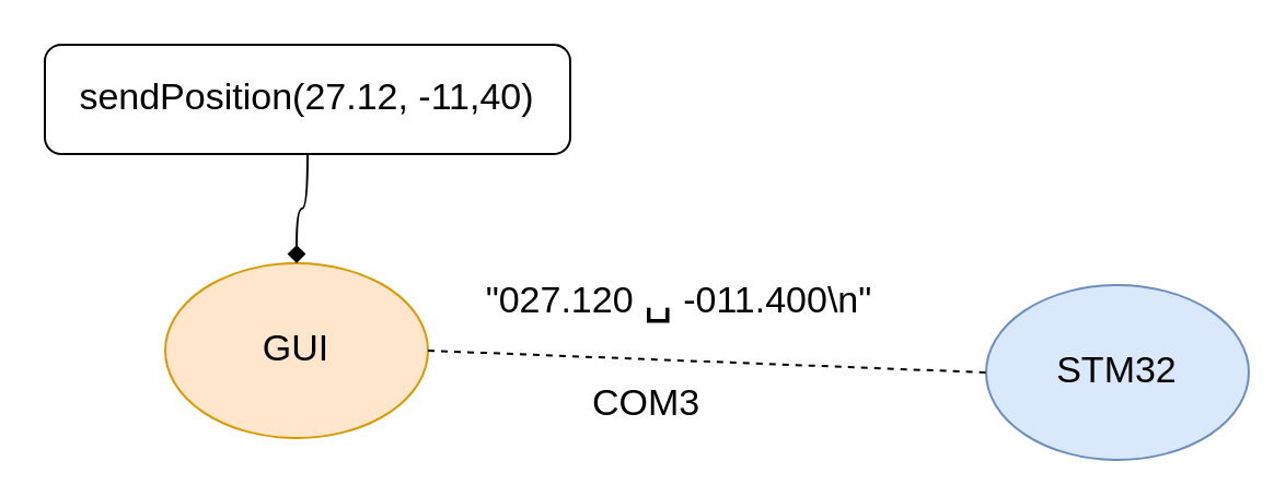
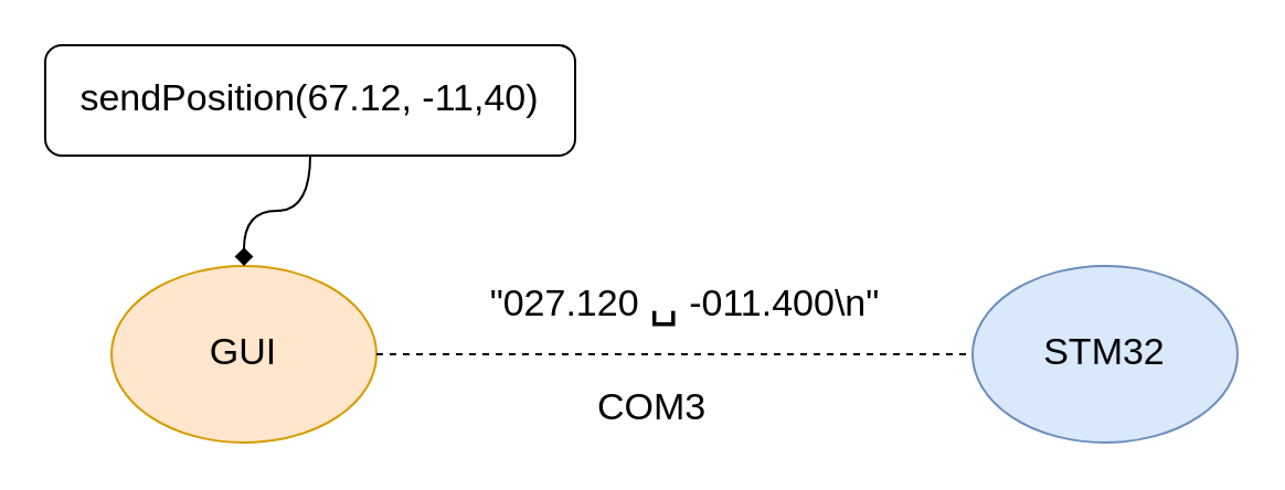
  <mxCell id="0" />
  <mxCell id="1" parent="0" />
- <mxCell id="2" value="&lt;font style=&quot;font-size: 17px;&quot;&gt;GUI&lt;/font&gt;" style="ellipse;whiteSpace=wrap;html=1;fillColor=#ffe6cc;strokeColor=#d79b00;" vertex="1" parent="1"><mxGeometry x="75" y="120" width="120" height="80" as="geometry" /></mxCell>
- <mxCell id="3" value="&lt;font style=&quot;font-size: 17px;&quot;&gt;STM32&lt;/font&gt;" style="ellipse;whiteSpace=wrap;html=1;fillColor=#dae8fc;strokeColor=#6c8ebf;" vertex="1" parent="1"><mxGeometry x="450" y="130" width="120" height="80" as="geometry" /></mxCell>
+ <mxCell id="2" value="&lt;font style=&quot;font-size: 17px;&quot;&gt;GUI&lt;/font&gt;" style="ellipse;whiteSpace=wrap;html=1;fillColor=#ffe6cc;strokeColor=#d79b00;" vertex="1" parent="1"><mxGeometry x="50" y="120" width="120" height="80" as="geometry" /></mxCell>
+ <mxCell id="3" value="&lt;font style=&quot;font-size: 17px;&quot;&gt;STM32&lt;/font&gt;" style="ellipse;whiteSpace=wrap;html=1;fillColor=#dae8fc;strokeColor=#6c8ebf;" vertex="1" parent="1"><mxGeometry x="440" y="120" width="120" height="80" as="geometry" /></mxCell>
  <mxCell id="4" value="" style="endArrow=none;dashed=1;html=1;rounded=0;exitX=1;exitY=0.5;exitDx=0;exitDy=0;entryX=0;entryY=0.5;entryDx=0;entryDy=0;" edge="1" parent="1" source="2" target="3"><mxGeometry width="50" height="50" relative="1" as="geometry"><mxPoint x="180" y="160" as="sourcePoint" /><mxPoint x="230" y="110" as="targetPoint" /></mxGeometry></mxCell>
  <mxCell id="5" value="&lt;font style=&quot;font-size: 17px;&quot;&gt;COM3&lt;/font&gt;" style="text;html=1;strokeColor=none;fillColor=none;align=center;verticalAlign=middle;whiteSpace=wrap;rounded=0;" vertex="1" parent="1"><mxGeometry x="265" y="170" width="60" height="30" as="geometry" /></mxCell>
  <mxCell id="6" style="edgeStyle=orthogonalEdgeStyle;rounded=0;orthogonalLoop=1;jettySize=auto;html=1;exitX=0.5;exitY=1;exitDx=0;exitDy=0;entryX=0.5;entryY=0;entryDx=0;entryDy=0;curved=1;endArrow=diamond;" edge="1" parent="1" source="7" target="2"><mxGeometry relative="1" as="geometry" /></mxCell>
- <mxCell id="7" value="&lt;font style=&quot;font-size: 17px;&quot;&gt;sendPosition(27.12, -11,40)&lt;/font&gt;" style="rounded=1;whiteSpace=wrap;html=1;" vertex="1" parent="1"><mxGeometry x="20" y="20" width="240" height="50" as="geometry" /></mxCell>
+ <mxCell id="7" value="&lt;font style=&quot;font-size: 17px;&quot;&gt;sendPosition(67.12, -11,40)&lt;/font&gt;" style="rounded=1;whiteSpace=wrap;html=1;" vertex="1" parent="1"><mxGeometry x="20" y="20" width="240" height="50" as="geometry" /></mxCell>
  <mxCell id="8" value="&lt;font style=&quot;font-size: 17px;&quot;&gt;&quot;027.120 &lt;/font&gt;&lt;font style=&quot;font-size: 21px;&quot;&gt;␣&lt;/font&gt;&lt;font style=&quot;font-size: 17px;&quot;&gt; -011.400\n&quot;&lt;/font&gt;" style="text;html=1;strokeColor=none;fillColor=none;align=center;verticalAlign=middle;whiteSpace=wrap;rounded=0;" vertex="1" parent="1"><mxGeometry x="210" y="100" width="200" height="70" as="geometry" /></mxCell>
